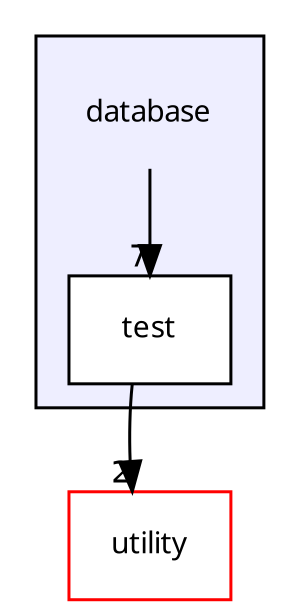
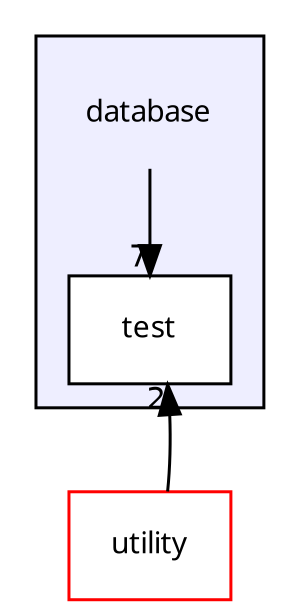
  digraph {
    compound=true
    fontname="Noto Sans"
    node [fontname="Noto Sans" fontsize=10 shape=box fillcolor=white style=filled]
    edge [fontname="Noto Sans" labeldistance=1.5 labelfontname=Helvetica labelfontsize=10]
    n1 [label=database shape=plaintext fillcolor="" style=""]
    n2 [label=test]
    n3 [color=red label=utility]
    subgraph cluster_1 {
      bgcolor="#eeeeff"
      pencolor=black
      n1
      n2
    }
    n1 -> n2 [headlabel=7]
-   n2 -> n3 [headlabel=2]
+   n3 -> n2 [headlabel=2]
  }
